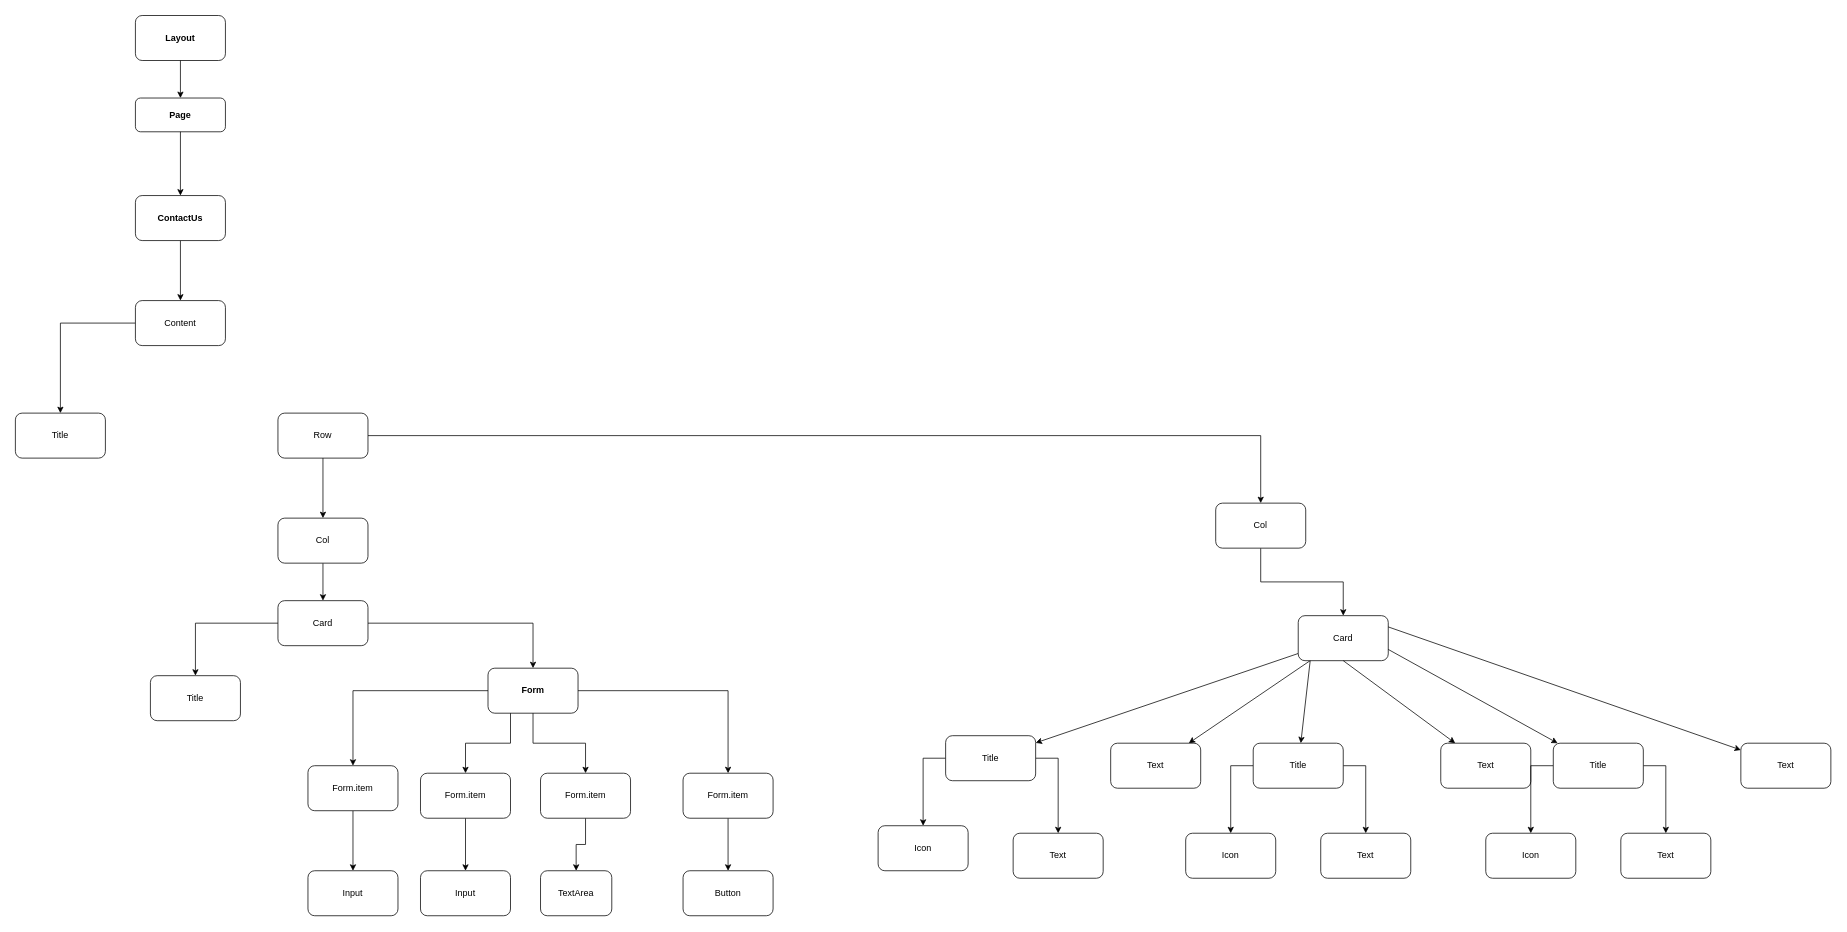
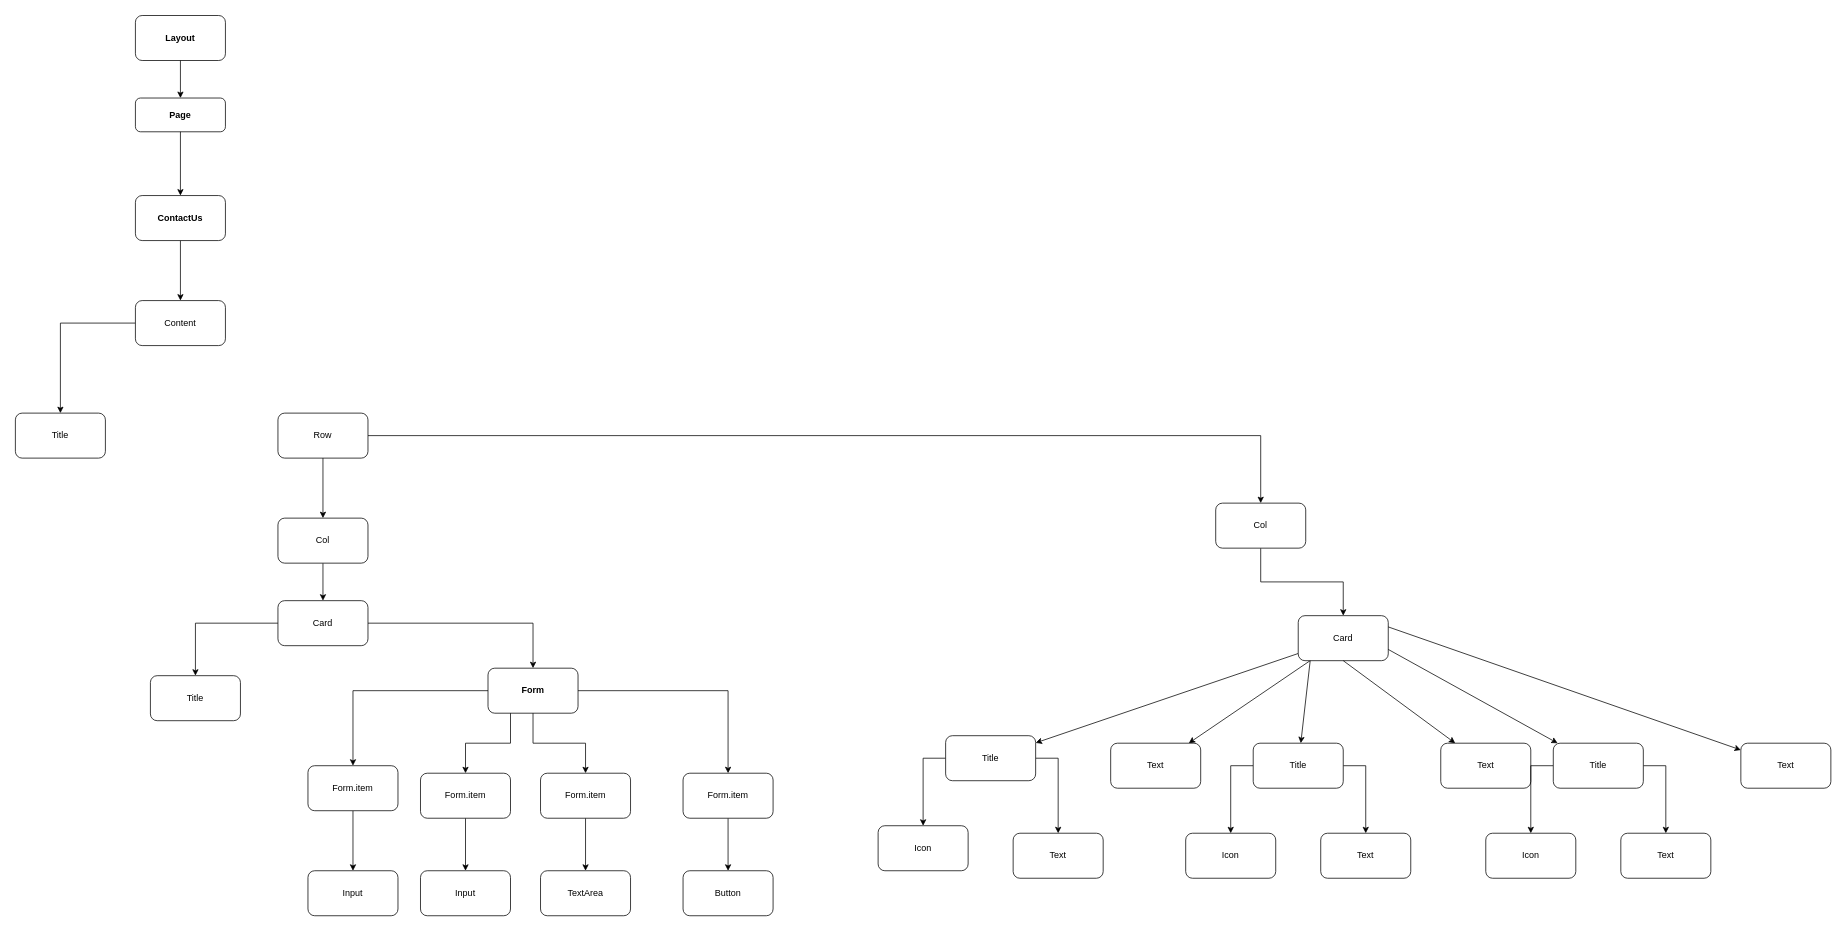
  <mxCell id="0" />
  <mxCell id="1" parent="0" />
  <mxCell id="2" value="&lt;b&gt;Layout&lt;/b&gt;" style="rounded=1;whiteSpace=wrap;html=1;" vertex="1" parent="1"><mxGeometry x="180" y="20" width="120" height="60" as="geometry" /></mxCell>
  <mxCell id="3" value="" style="edgeStyle=orthogonalEdgeStyle;rounded=0;orthogonalLoop=1;jettySize=auto;html=1;exitX=0.5;exitY=1;exitDx=0;exitDy=0;" edge="1" parent="1" source="2" target="4"><mxGeometry relative="1" as="geometry"><mxPoint x="240" y="640" as="sourcePoint" /></mxGeometry></mxCell>
  <mxCell id="4" value="&lt;b&gt;Page&lt;/b&gt;" style="whiteSpace=wrap;html=1;rounded=1;" vertex="1" parent="1"><mxGeometry x="180" y="130" width="120" height="45" as="geometry" /></mxCell>
  <mxCell id="5" value="" style="edgeStyle=orthogonalEdgeStyle;rounded=0;orthogonalLoop=1;jettySize=auto;html=1;exitX=0.5;exitY=1;exitDx=0;exitDy=0;" edge="1" parent="1" source="4" target="7"><mxGeometry relative="1" as="geometry"><mxPoint x="240" y="330" as="sourcePoint" /></mxGeometry></mxCell>
  <mxCell id="6" value="" style="edgeStyle=orthogonalEdgeStyle;rounded=0;orthogonalLoop=1;jettySize=auto;html=1;fontSize=500;" edge="1" parent="1" source="7" target="9"><mxGeometry relative="1" as="geometry" /></mxCell>
  <mxCell id="7" value="&lt;b&gt;ContactUs&lt;/b&gt;" style="whiteSpace=wrap;html=1;rounded=1;" vertex="1" parent="1"><mxGeometry x="180" y="260" width="120" height="60" as="geometry" /></mxCell>
  <mxCell id="8" value="" style="edgeStyle=orthogonalEdgeStyle;rounded=0;orthogonalLoop=1;jettySize=auto;html=1;fontSize=500;" edge="1" parent="1" source="9" target="10"><mxGeometry relative="1" as="geometry" /></mxCell>
  <mxCell id="9" value="Content" style="whiteSpace=wrap;html=1;rounded=1;" vertex="1" parent="1"><mxGeometry x="180" y="400" width="120" height="60" as="geometry" /></mxCell>
  <mxCell id="10" value="Title" style="whiteSpace=wrap;html=1;rounded=1;" vertex="1" parent="1"><mxGeometry x="20" y="550" width="120" height="60" as="geometry" /></mxCell>
  <mxCell id="11" value="" style="edgeStyle=orthogonalEdgeStyle;rounded=0;orthogonalLoop=1;jettySize=auto;html=1;fontSize=500;" edge="1" parent="1" source="13" target="15"><mxGeometry relative="1" as="geometry" /></mxCell>
  <mxCell id="12" value="" style="edgeStyle=orthogonalEdgeStyle;rounded=0;orthogonalLoop=1;jettySize=auto;html=1;fontSize=500;" edge="1" parent="1" source="13" target="38"><mxGeometry relative="1" as="geometry" /></mxCell>
  <mxCell id="13" value="Row" style="whiteSpace=wrap;html=1;rounded=1;" vertex="1" parent="1"><mxGeometry x="370" y="550" width="120" height="60" as="geometry" /></mxCell>
  <mxCell id="14" value="" style="edgeStyle=orthogonalEdgeStyle;rounded=0;orthogonalLoop=1;jettySize=auto;html=1;fontSize=500;" edge="1" parent="1" source="15" target="18"><mxGeometry relative="1" as="geometry" /></mxCell>
  <mxCell id="15" value="Col" style="whiteSpace=wrap;html=1;rounded=1;" vertex="1" parent="1"><mxGeometry x="370" y="690" width="120" height="60" as="geometry" /></mxCell>
  <mxCell id="16" value="" style="edgeStyle=orthogonalEdgeStyle;rounded=0;orthogonalLoop=1;jettySize=auto;html=1;fontSize=500;" edge="1" parent="1" source="18" target="19"><mxGeometry relative="1" as="geometry" /></mxCell>
  <mxCell id="17" value="" style="edgeStyle=orthogonalEdgeStyle;rounded=0;orthogonalLoop=1;jettySize=auto;html=1;fontSize=500;" edge="1" parent="1" source="18" target="21"><mxGeometry relative="1" as="geometry" /></mxCell>
  <mxCell id="18" value="Card" style="whiteSpace=wrap;html=1;rounded=1;" vertex="1" parent="1"><mxGeometry x="370" y="800" width="120" height="60" as="geometry" /></mxCell>
  <mxCell id="19" value="Title" style="whiteSpace=wrap;html=1;rounded=1;" vertex="1" parent="1"><mxGeometry x="200" y="900" width="120" height="60" as="geometry" /></mxCell>
  <mxCell id="20" value="" style="rounded=0;orthogonalLoop=1;jettySize=auto;html=1;fontSize=500;edgeStyle=orthogonalEdgeStyle;" edge="1" parent="1" source="21" target="23"><mxGeometry relative="1" as="geometry" /></mxCell>
  <mxCell id="21" value="&lt;b&gt;Form&lt;/b&gt;" style="whiteSpace=wrap;html=1;rounded=1;" vertex="1" parent="1"><mxGeometry x="650" y="890" width="120" height="60" as="geometry" /></mxCell>
  <mxCell id="22" value="" style="edgeStyle=orthogonalEdgeStyle;rounded=0;orthogonalLoop=1;jettySize=auto;html=1;fontSize=500;" edge="1" parent="1" source="23" target="24"><mxGeometry relative="1" as="geometry" /></mxCell>
  <mxCell id="23" value="Form.item" style="whiteSpace=wrap;html=1;rounded=1;" vertex="1" parent="1"><mxGeometry x="410" y="1020" width="120" height="60" as="geometry" /></mxCell>
  <mxCell id="24" value="Input" style="whiteSpace=wrap;html=1;rounded=1;" vertex="1" parent="1"><mxGeometry x="410" y="1160" width="120" height="60" as="geometry" /></mxCell>
  <mxCell id="25" value="" style="rounded=0;orthogonalLoop=1;jettySize=auto;html=1;fontSize=500;exitX=0.5;exitY=1;exitDx=0;exitDy=0;edgeStyle=orthogonalEdgeStyle;" edge="1" target="27" parent="1" source="21"><mxGeometry relative="1" as="geometry"><mxPoint x="690" y="950" as="sourcePoint" /></mxGeometry></mxCell>
  <mxCell id="26" value="" style="edgeStyle=orthogonalEdgeStyle;rounded=0;orthogonalLoop=1;jettySize=auto;html=1;fontSize=500;" edge="1" source="27" target="28" parent="1"><mxGeometry relative="1" as="geometry" /></mxCell>
  <mxCell id="27" value="Form.item" style="whiteSpace=wrap;html=1;rounded=1;" vertex="1" parent="1"><mxGeometry x="720" y="1030" width="120" height="60" as="geometry" /></mxCell>
- <mxCell id="28" value="TextArea" style="whiteSpace=wrap;html=1;rounded=1;" vertex="1" parent="1"><mxGeometry x="720" y="1160" width="95" height="60" as="geometry" /></mxCell>
+ <mxCell id="28" value="TextArea" style="whiteSpace=wrap;html=1;rounded=1;" vertex="1" parent="1"><mxGeometry x="720" y="1160" width="120" height="60" as="geometry" /></mxCell>
  <mxCell id="29" value="" style="rounded=0;orthogonalLoop=1;jettySize=auto;html=1;fontSize=500;edgeStyle=orthogonalEdgeStyle;" edge="1" target="31" parent="1" source="21"><mxGeometry relative="1" as="geometry"><mxPoint x="950" y="910" as="sourcePoint" /></mxGeometry></mxCell>
  <mxCell id="30" value="" style="edgeStyle=orthogonalEdgeStyle;rounded=0;orthogonalLoop=1;jettySize=auto;html=1;fontSize=500;" edge="1" source="31" target="32" parent="1"><mxGeometry relative="1" as="geometry" /></mxCell>
  <mxCell id="31" value="Form.item" style="whiteSpace=wrap;html=1;rounded=1;" vertex="1" parent="1"><mxGeometry x="910" y="1030" width="120" height="60" as="geometry" /></mxCell>
  <mxCell id="32" value="Button" style="whiteSpace=wrap;html=1;rounded=1;" vertex="1" parent="1"><mxGeometry x="910" y="1160" width="120" height="60" as="geometry" /></mxCell>
  <mxCell id="33" value="" style="rounded=0;orthogonalLoop=1;jettySize=auto;html=1;fontSize=500;exitX=0.25;exitY=1;exitDx=0;exitDy=0;edgeStyle=orthogonalEdgeStyle;" edge="1" target="35" parent="1" source="21"><mxGeometry relative="1" as="geometry"><mxPoint x="830" y="940" as="sourcePoint" /></mxGeometry></mxCell>
  <mxCell id="34" value="" style="edgeStyle=orthogonalEdgeStyle;rounded=0;orthogonalLoop=1;jettySize=auto;html=1;fontSize=500;" edge="1" source="35" target="36" parent="1"><mxGeometry relative="1" as="geometry" /></mxCell>
  <mxCell id="35" value="Form.item" style="whiteSpace=wrap;html=1;rounded=1;" vertex="1" parent="1"><mxGeometry x="560" y="1030" width="120" height="60" as="geometry" /></mxCell>
  <mxCell id="36" value="Input" style="whiteSpace=wrap;html=1;rounded=1;" vertex="1" parent="1"><mxGeometry x="560" y="1160" width="120" height="60" as="geometry" /></mxCell>
  <mxCell id="37" value="" style="edgeStyle=orthogonalEdgeStyle;rounded=0;orthogonalLoop=1;jettySize=auto;html=1;fontSize=500;" edge="1" parent="1" source="38" target="41"><mxGeometry relative="1" as="geometry" /></mxCell>
  <mxCell id="38" value="Col" style="whiteSpace=wrap;html=1;rounded=1;" vertex="1" parent="1"><mxGeometry x="1620" y="670" width="120" height="60" as="geometry" /></mxCell>
  <mxCell id="39" value="" style="rounded=0;orthogonalLoop=1;jettySize=auto;html=1;fontSize=500;" edge="1" parent="1" source="41" target="44"><mxGeometry relative="1" as="geometry" /></mxCell>
  <mxCell id="40" value="" style="rounded=0;orthogonalLoop=1;jettySize=auto;html=1;fontSize=500;" edge="1" parent="1" source="41" target="47"><mxGeometry relative="1" as="geometry" /></mxCell>
  <mxCell id="41" value="Card" style="whiteSpace=wrap;html=1;rounded=1;" vertex="1" parent="1"><mxGeometry x="1730" y="820" width="120" height="60" as="geometry" /></mxCell>
  <mxCell id="42" value="" style="rounded=0;orthogonalLoop=1;jettySize=auto;html=1;fontSize=500;edgeStyle=orthogonalEdgeStyle;entryX=0.5;entryY=0;entryDx=0;entryDy=0;" edge="1" parent="1" source="44" target="45"><mxGeometry relative="1" as="geometry"><Array as="points"><mxPoint x="1230" y="1010" /></Array></mxGeometry></mxCell>
  <mxCell id="43" value="" style="rounded=0;orthogonalLoop=1;jettySize=auto;html=1;fontSize=500;edgeStyle=orthogonalEdgeStyle;exitX=1;exitY=0.5;exitDx=0;exitDy=0;" edge="1" parent="1" source="44" target="46"><mxGeometry relative="1" as="geometry"><Array as="points"><mxPoint x="1410" y="1010" /></Array></mxGeometry></mxCell>
  <mxCell id="44" value="Title" style="whiteSpace=wrap;html=1;rounded=1;" vertex="1" parent="1"><mxGeometry x="1260" y="980" width="120" height="60" as="geometry" /></mxCell>
  <mxCell id="45" value="Icon" style="whiteSpace=wrap;html=1;rounded=1;" vertex="1" parent="1"><mxGeometry x="1170" y="1100" width="120" height="60" as="geometry" /></mxCell>
  <mxCell id="46" value="Text" style="whiteSpace=wrap;html=1;rounded=1;" vertex="1" parent="1"><mxGeometry x="1350" y="1110" width="120" height="60" as="geometry" /></mxCell>
  <mxCell id="47" value="Text" style="whiteSpace=wrap;html=1;rounded=1;" vertex="1" parent="1"><mxGeometry x="1480" y="990" width="120" height="60" as="geometry" /></mxCell>
  <mxCell id="48" value="" style="rounded=0;orthogonalLoop=1;jettySize=auto;html=1;fontSize=500;exitX=0.133;exitY=1;exitDx=0;exitDy=0;exitPerimeter=0;" edge="1" target="51" parent="1" source="41"><mxGeometry relative="1" as="geometry"><mxPoint x="2230" y="890" as="sourcePoint" /></mxGeometry></mxCell>
  <mxCell id="49" value="" style="rounded=0;orthogonalLoop=1;jettySize=auto;html=1;fontSize=500;edgeStyle=orthogonalEdgeStyle;entryX=0.5;entryY=0;entryDx=0;entryDy=0;" edge="1" source="51" target="52" parent="1"><mxGeometry relative="1" as="geometry"><Array as="points"><mxPoint x="1640" y="1020" /></Array></mxGeometry></mxCell>
  <mxCell id="50" value="" style="rounded=0;orthogonalLoop=1;jettySize=auto;html=1;fontSize=500;edgeStyle=orthogonalEdgeStyle;exitX=1;exitY=0.5;exitDx=0;exitDy=0;" edge="1" source="51" target="53" parent="1"><mxGeometry relative="1" as="geometry"><Array as="points"><mxPoint x="1820" y="1020" /></Array></mxGeometry></mxCell>
  <mxCell id="51" value="Title" style="whiteSpace=wrap;html=1;rounded=1;" vertex="1" parent="1"><mxGeometry x="1670" y="990" width="120" height="60" as="geometry" /></mxCell>
  <mxCell id="52" value="Icon" style="whiteSpace=wrap;html=1;rounded=1;" vertex="1" parent="1"><mxGeometry x="1580" y="1110" width="120" height="60" as="geometry" /></mxCell>
  <mxCell id="53" value="Text" style="whiteSpace=wrap;html=1;rounded=1;" vertex="1" parent="1"><mxGeometry x="1760" y="1110" width="120" height="60" as="geometry" /></mxCell>
  <mxCell id="54" value="" style="rounded=0;orthogonalLoop=1;jettySize=auto;html=1;fontSize=500;exitX=0.5;exitY=1;exitDx=0;exitDy=0;" edge="1" target="55" parent="1" source="41"><mxGeometry relative="1" as="geometry"><mxPoint x="2300" y="850" as="sourcePoint" /></mxGeometry></mxCell>
  <mxCell id="55" value="Text" style="whiteSpace=wrap;html=1;rounded=1;" vertex="1" parent="1"><mxGeometry x="1920" y="990" width="120" height="60" as="geometry" /></mxCell>
  <mxCell id="56" value="" style="rounded=0;orthogonalLoop=1;jettySize=auto;html=1;fontSize=500;exitX=1;exitY=0.75;exitDx=0;exitDy=0;" edge="1" target="59" parent="1" source="41"><mxGeometry relative="1" as="geometry"><mxPoint x="2145.96" y="880" as="sourcePoint" /></mxGeometry></mxCell>
  <mxCell id="57" value="" style="rounded=0;orthogonalLoop=1;jettySize=auto;html=1;fontSize=500;edgeStyle=orthogonalEdgeStyle;entryX=0.5;entryY=0;entryDx=0;entryDy=0;" edge="1" source="59" target="60" parent="1"><mxGeometry relative="1" as="geometry"><Array as="points"><mxPoint x="2040" y="1020" /></Array></mxGeometry></mxCell>
  <mxCell id="58" value="" style="rounded=0;orthogonalLoop=1;jettySize=auto;html=1;fontSize=500;edgeStyle=orthogonalEdgeStyle;exitX=1;exitY=0.5;exitDx=0;exitDy=0;" edge="1" source="59" target="61" parent="1"><mxGeometry relative="1" as="geometry"><Array as="points"><mxPoint x="2220" y="1020" /></Array></mxGeometry></mxCell>
  <mxCell id="59" value="Title" style="whiteSpace=wrap;html=1;rounded=1;" vertex="1" parent="1"><mxGeometry x="2070" y="990" width="120" height="60" as="geometry" /></mxCell>
  <mxCell id="60" value="Icon" style="whiteSpace=wrap;html=1;rounded=1;" vertex="1" parent="1"><mxGeometry x="1980" y="1110" width="120" height="60" as="geometry" /></mxCell>
  <mxCell id="61" value="Text" style="whiteSpace=wrap;html=1;rounded=1;" vertex="1" parent="1"><mxGeometry x="2160" y="1110" width="120" height="60" as="geometry" /></mxCell>
  <mxCell id="62" value="" style="rounded=0;orthogonalLoop=1;jettySize=auto;html=1;fontSize=500;exitX=1;exitY=0.25;exitDx=0;exitDy=0;" edge="1" target="63" parent="1" source="41"><mxGeometry relative="1" as="geometry"><mxPoint x="2190" y="880" as="sourcePoint" /></mxGeometry></mxCell>
  <mxCell id="63" value="Text" style="whiteSpace=wrap;html=1;rounded=1;" vertex="1" parent="1"><mxGeometry x="2320" y="990" width="120" height="60" as="geometry" /></mxCell>
